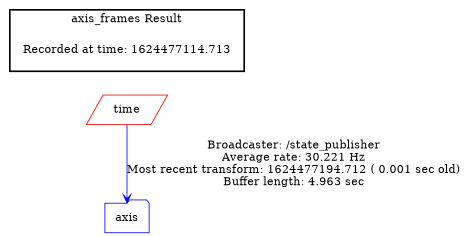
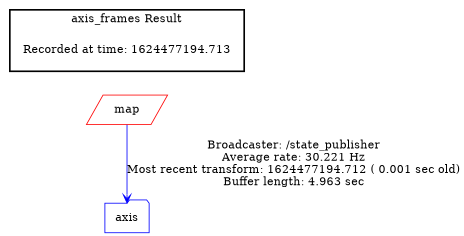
  digraph {
    node [color=blue]
-   "Recorded at time: 1624477194.713" [shape=plaintext label="Recorded at time: 1624477114.713"]
-   map [color=red shape=parallelogram label=time]
+   "Recorded at time: 1624477194.713" [shape=plaintext]
+   map [color=red shape=parallelogram]
    axis [shape=folder]
    subgraph cluster_1 {
      color=black
      label="axis_frames Result"
      style=bold
      "Recorded at time: 1624477194.713"
    }
    "Recorded at time: 1624477194.713" -> map [style=invis]
    map -> axis [arrowhead=vee color=blue label="Broadcaster: /state_publisher\nAverage rate: 30.221 Hz\nMost recent transform: 1624477194.712 ( 0.001 sec old)\nBuffer length: 4.963 sec\n"]
  }
